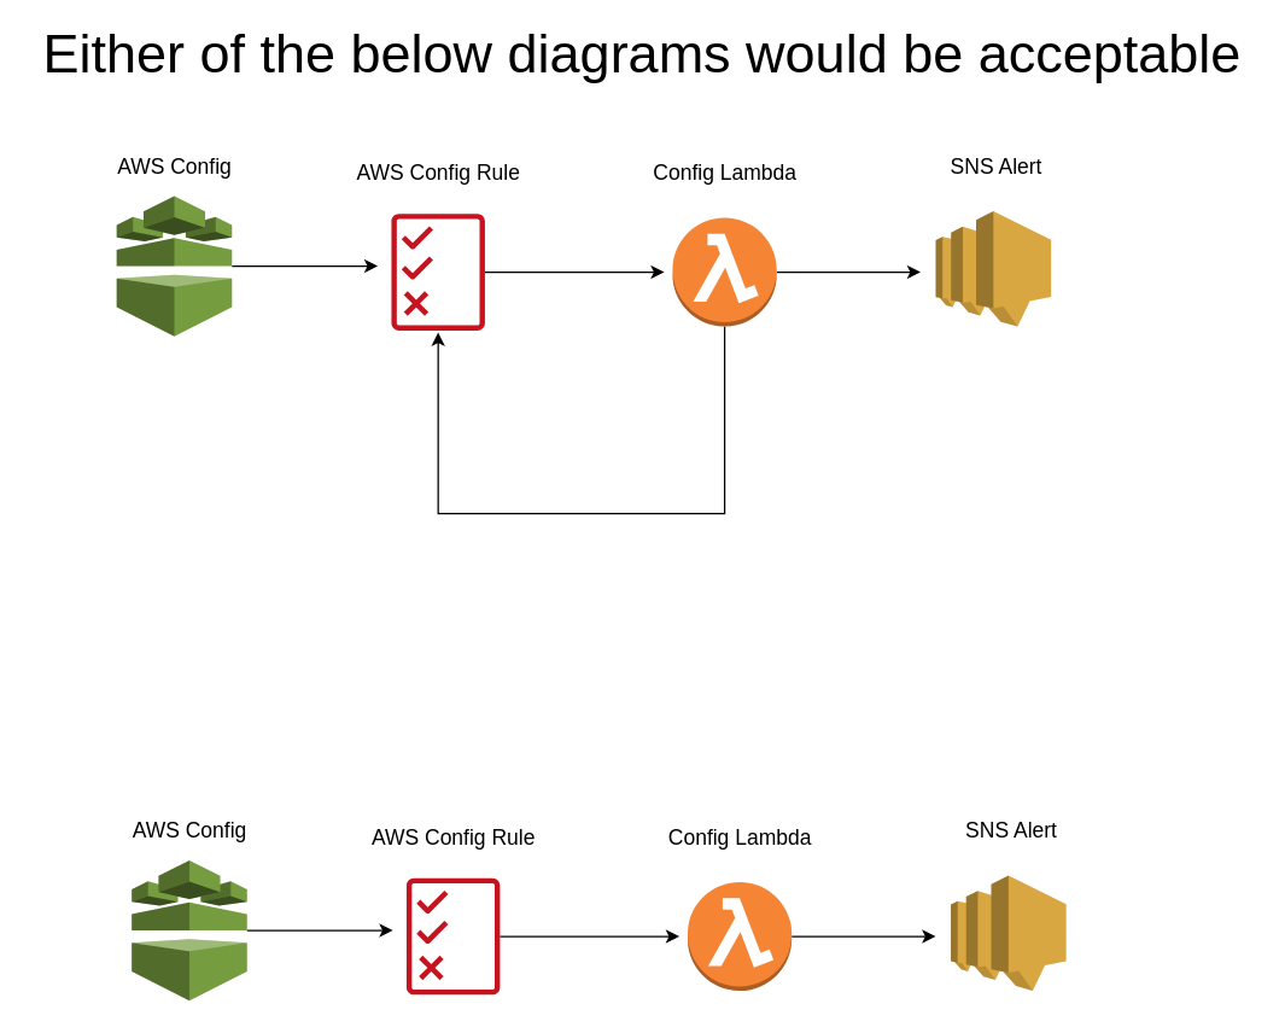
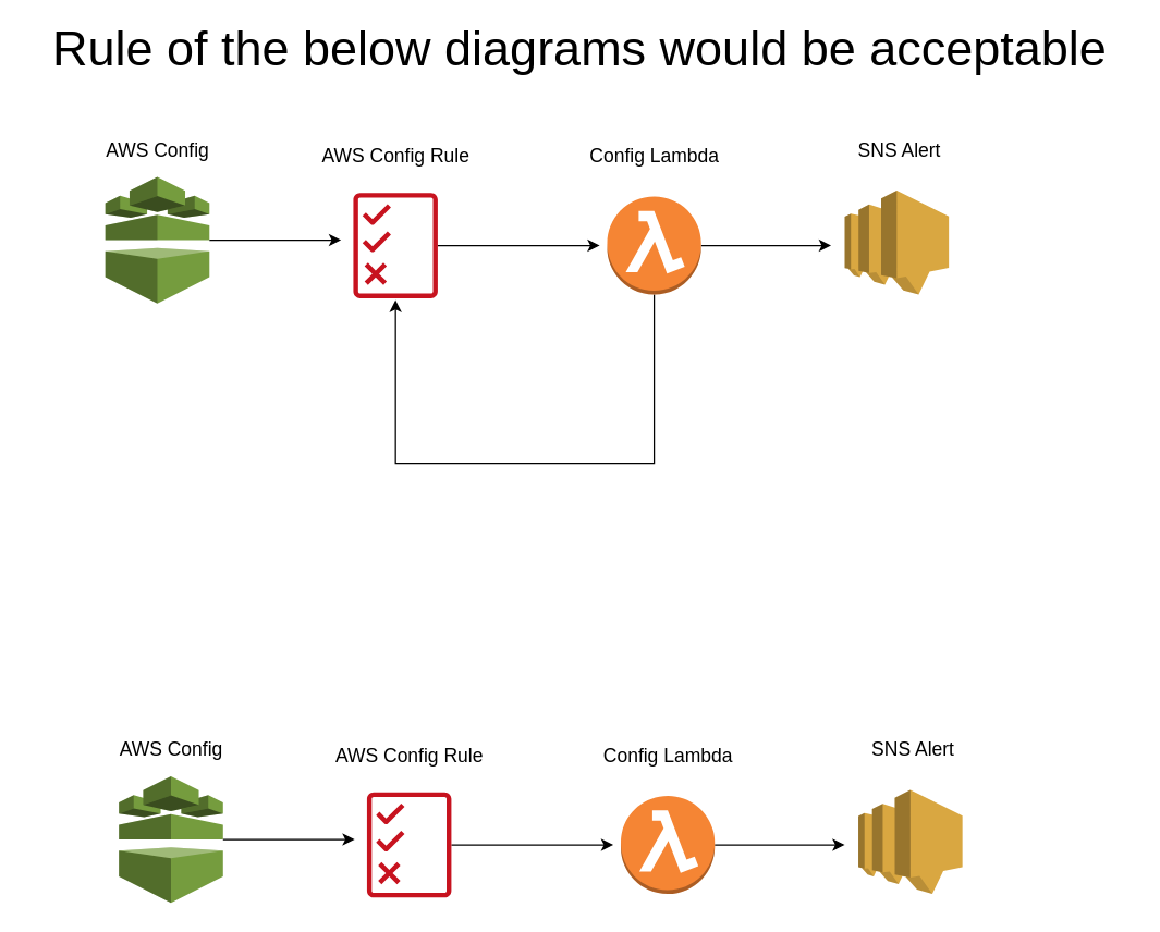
  <mxCell id="0" />
  <mxCell id="1" parent="0" />
  <mxCell id="2" style="edgeStyle=orthogonalEdgeStyle;rounded=0;orthogonalLoop=1;jettySize=auto;html=1;" edge="1" parent="1" source="3"><mxGeometry relative="1" as="geometry"><mxPoint x="250" y="176" as="targetPoint" /></mxGeometry></mxCell>
  <mxCell id="3" value="" style="outlineConnect=0;dashed=0;verticalLabelPosition=bottom;verticalAlign=top;align=center;html=1;shape=mxgraph.aws3.config;fillColor=#759C3E;gradientColor=none;" vertex="1" parent="1"><mxGeometry x="76.75" y="129.5" width="76.5" height="93" as="geometry" /></mxCell>
  <mxCell id="4" style="edgeStyle=orthogonalEdgeStyle;rounded=0;orthogonalLoop=1;jettySize=auto;html=1;" edge="1" parent="1" source="6"><mxGeometry relative="1" as="geometry"><mxPoint x="610" y="180" as="targetPoint" /></mxGeometry></mxCell>
  <mxCell id="5" style="edgeStyle=orthogonalEdgeStyle;rounded=0;orthogonalLoop=1;jettySize=auto;html=1;exitX=0.5;exitY=1;exitDx=0;exitDy=0;exitPerimeter=0;" edge="1" parent="1" source="6"><mxGeometry relative="1" as="geometry"><mxPoint x="290" y="220" as="targetPoint" /><Array as="points"><mxPoint x="480" y="340" /><mxPoint x="290" y="340" /></Array></mxGeometry></mxCell>
  <mxCell id="6" value="" style="outlineConnect=0;dashed=0;verticalLabelPosition=bottom;verticalAlign=top;align=center;html=1;shape=mxgraph.aws3.lambda_function;fillColor=#F58534;gradientColor=none;" vertex="1" parent="1"><mxGeometry x="445.5" y="144" width="69" height="72" as="geometry" /></mxCell>
  <mxCell id="7" value="&lt;font style=&quot;font-size: 14px&quot;&gt;AWS Config&lt;/font&gt;" style="text;html=1;align=center;verticalAlign=middle;resizable=0;points=[];autosize=1;strokeColor=none;" vertex="1" parent="1"><mxGeometry x="70" y="99.5" width="90" height="20" as="geometry" /></mxCell>
  <mxCell id="8" value="&lt;font style=&quot;font-size: 14px&quot;&gt;Config Lambda&lt;/font&gt;" style="text;html=1;align=center;verticalAlign=middle;resizable=0;points=[];autosize=1;strokeColor=none;" vertex="1" parent="1"><mxGeometry x="425" y="104" width="110" height="20" as="geometry" /></mxCell>
  <mxCell id="9" style="edgeStyle=orthogonalEdgeStyle;rounded=0;orthogonalLoop=1;jettySize=auto;html=1;" edge="1" parent="1" source="10"><mxGeometry relative="1" as="geometry"><mxPoint x="440" y="180" as="targetPoint" /></mxGeometry></mxCell>
  <mxCell id="10" value="" style="outlineConnect=0;fontColor=#232F3E;gradientColor=none;fillColor=#C7131F;strokeColor=none;dashed=0;verticalLabelPosition=bottom;verticalAlign=top;align=center;html=1;fontSize=12;fontStyle=0;aspect=fixed;pointerEvents=1;shape=mxgraph.aws4.permissions;" vertex="1" parent="1"><mxGeometry x="259" y="141" width="62" height="78" as="geometry" /></mxCell>
  <mxCell id="11" value="&lt;font style=&quot;font-size: 14px&quot;&gt;AWS Config Rule&lt;/font&gt;" style="text;html=1;align=center;verticalAlign=middle;resizable=0;points=[];autosize=1;strokeColor=none;" vertex="1" parent="1"><mxGeometry x="230" y="104" width="120" height="20" as="geometry" /></mxCell>
  <mxCell id="12" value="" style="outlineConnect=0;dashed=0;verticalLabelPosition=bottom;verticalAlign=top;align=center;html=1;shape=mxgraph.aws3.sns;fillColor=#D9A741;gradientColor=none;" vertex="1" parent="1"><mxGeometry x="620" y="139.5" width="76.5" height="76.5" as="geometry" /></mxCell>
  <mxCell id="13" value="&lt;font style=&quot;font-size: 14px&quot;&gt;SNS Alert&lt;/font&gt;" style="text;html=1;align=center;verticalAlign=middle;resizable=0;points=[];autosize=1;strokeColor=none;" vertex="1" parent="1"><mxGeometry x="620" y="99.5" width="80" height="20" as="geometry" /></mxCell>
  <mxCell id="14" style="edgeStyle=orthogonalEdgeStyle;rounded=0;orthogonalLoop=1;jettySize=auto;html=1;" edge="1" parent="1" source="15"><mxGeometry relative="1" as="geometry"><mxPoint x="260" y="616.5" as="targetPoint" /></mxGeometry></mxCell>
  <mxCell id="15" value="" style="outlineConnect=0;dashed=0;verticalLabelPosition=bottom;verticalAlign=top;align=center;html=1;shape=mxgraph.aws3.config;fillColor=#759C3E;gradientColor=none;" vertex="1" parent="1"><mxGeometry x="86.75" y="570" width="76.5" height="93" as="geometry" /></mxCell>
  <mxCell id="16" style="edgeStyle=orthogonalEdgeStyle;rounded=0;orthogonalLoop=1;jettySize=auto;html=1;" edge="1" parent="1" source="17"><mxGeometry relative="1" as="geometry"><mxPoint x="620" y="620.5" as="targetPoint" /></mxGeometry></mxCell>
  <mxCell id="17" value="" style="outlineConnect=0;dashed=0;verticalLabelPosition=bottom;verticalAlign=top;align=center;html=1;shape=mxgraph.aws3.lambda_function;fillColor=#F58534;gradientColor=none;" vertex="1" parent="1"><mxGeometry x="455.5" y="584.5" width="69" height="72" as="geometry" /></mxCell>
  <mxCell id="18" value="&lt;font style=&quot;font-size: 14px&quot;&gt;AWS Config&lt;/font&gt;" style="text;html=1;align=center;verticalAlign=middle;resizable=0;points=[];autosize=1;strokeColor=none;" vertex="1" parent="1"><mxGeometry x="80" y="540" width="90" height="20" as="geometry" /></mxCell>
  <mxCell id="19" value="&lt;font style=&quot;font-size: 14px&quot;&gt;Config Lambda&lt;/font&gt;" style="text;html=1;align=center;verticalAlign=middle;resizable=0;points=[];autosize=1;strokeColor=none;" vertex="1" parent="1"><mxGeometry x="435" y="544.5" width="110" height="20" as="geometry" /></mxCell>
  <mxCell id="20" style="edgeStyle=orthogonalEdgeStyle;rounded=0;orthogonalLoop=1;jettySize=auto;html=1;" edge="1" parent="1" source="21"><mxGeometry relative="1" as="geometry"><mxPoint x="450" y="620.5" as="targetPoint" /></mxGeometry></mxCell>
  <mxCell id="21" value="" style="outlineConnect=0;fontColor=#232F3E;gradientColor=none;fillColor=#C7131F;strokeColor=none;dashed=0;verticalLabelPosition=bottom;verticalAlign=top;align=center;html=1;fontSize=12;fontStyle=0;aspect=fixed;pointerEvents=1;shape=mxgraph.aws4.permissions;" vertex="1" parent="1"><mxGeometry x="269" y="581.5" width="62" height="78" as="geometry" /></mxCell>
  <mxCell id="22" value="&lt;font style=&quot;font-size: 14px&quot;&gt;AWS Config Rule&lt;/font&gt;" style="text;html=1;align=center;verticalAlign=middle;resizable=0;points=[];autosize=1;strokeColor=none;" vertex="1" parent="1"><mxGeometry x="240" y="544.5" width="120" height="20" as="geometry" /></mxCell>
  <mxCell id="23" value="" style="outlineConnect=0;dashed=0;verticalLabelPosition=bottom;verticalAlign=top;align=center;html=1;shape=mxgraph.aws3.sns;fillColor=#D9A741;gradientColor=none;" vertex="1" parent="1"><mxGeometry x="630" y="580" width="76.5" height="76.5" as="geometry" /></mxCell>
  <mxCell id="24" value="&lt;font style=&quot;font-size: 14px&quot;&gt;SNS Alert&lt;/font&gt;" style="text;html=1;align=center;verticalAlign=middle;resizable=0;points=[];autosize=1;strokeColor=none;" vertex="1" parent="1"><mxGeometry x="630" y="540" width="80" height="20" as="geometry" /></mxCell>
- <mxCell id="25" value="&lt;font style=&quot;font-size: 36px&quot;&gt;Either of the below diagrams would be acceptable&lt;/font&gt;" style="text;html=1;align=center;verticalAlign=middle;resizable=0;points=[];autosize=1;strokeColor=none;" vertex="1" parent="1"><mxGeometry x="20" y="20" width="810" height="30" as="geometry" /></mxCell>
+ <mxCell id="25" value="&lt;font style=&quot;font-size: 36px&quot;&gt;Rule of the below diagrams would be acceptable&lt;/font&gt;" style="text;html=1;align=center;verticalAlign=middle;resizable=0;points=[];autosize=1;strokeColor=none;" vertex="1" parent="1"><mxGeometry x="20" y="20" width="810" height="30" as="geometry" /></mxCell>
